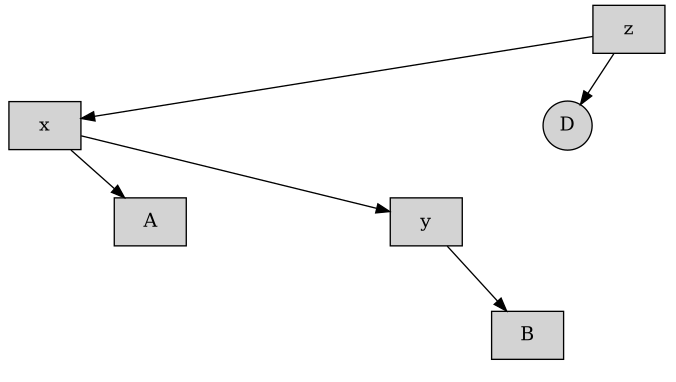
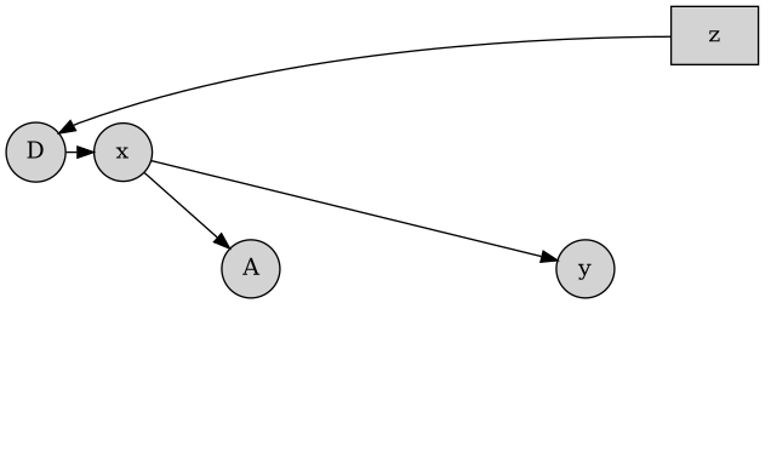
  digraph {
    rankdir=TB
    node [shape=circle style=filled]
    edge [style=invis]
-   n1 [label=x shape=box]
+   n1 [label=x]
    n2 [label=D]
    b12 [style=invis width=.1]
    c12 [style=invis width=.1]
    d12 [style=invis width=.1]
    d34 [style=invis width=.1]
-   n7 [label=A shape=rect]
-   n8 [label=y shape=box]
+   n7 [label=A]
+   n8 [label=y]
    n9 [label=z shape=box]
    d1 [style=invis]
    d2 [style=invis]
-   n12 [label=B shape=rect]
    subgraph sub_1 {
      rank=same
      n1
      n2
    }
    subgraph sub_2 {
      rank=same
      b12
      c12
      d12
      d34
    }
    n1 -> c12 [weight=10]
    n1 -> n7 [style=""]
    n1 -> n8 [style=""]
    n7 -> d12 [weight=10]
    n7 -> d1
    n7 -> d2
    n8 -> d34 [weight=10]
-   n8 -> n12 [style=""]
-   n9 -> n1 [style=""]
+   n2 -> n1 [style=""]
    n9 -> n2 [style=""]
    n9 -> b12 [weight=10]
  }
